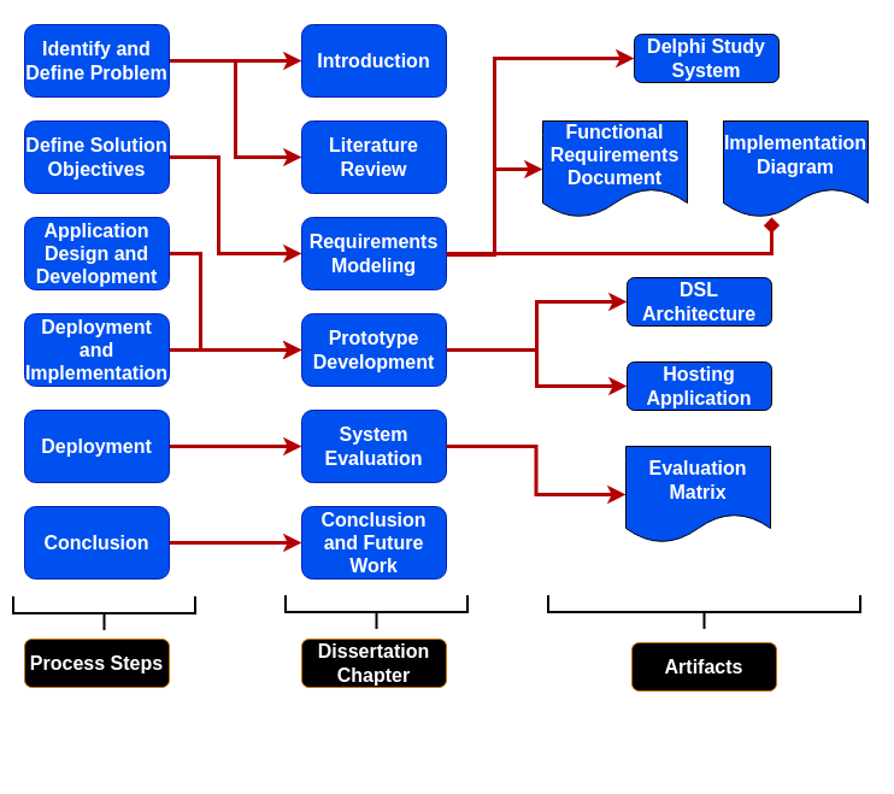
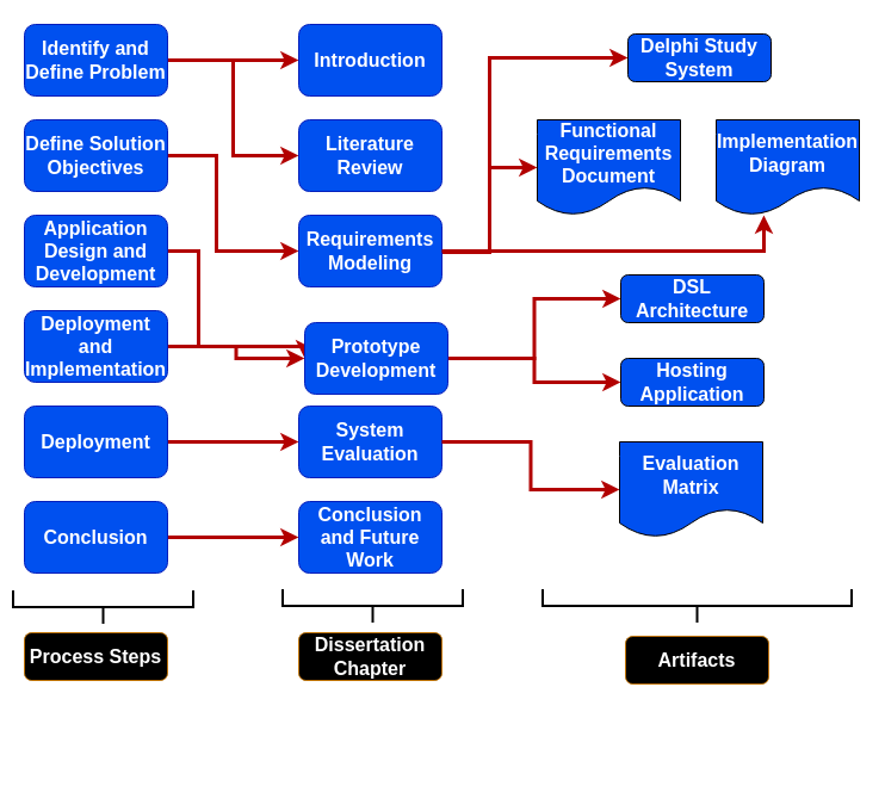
  <mxCell id="0" />
  <mxCell id="1" parent="0" />
  <mxCell id="2" style="edgeStyle=orthogonalEdgeStyle;rounded=0;orthogonalLoop=1;jettySize=auto;html=1;entryX=0;entryY=0.5;entryDx=0;entryDy=0;strokeColor=#B20000;strokeWidth=3;" edge="1" parent="1" source="4" target="15"><mxGeometry relative="1" as="geometry" /></mxCell>
  <mxCell id="3" style="edgeStyle=orthogonalEdgeStyle;rounded=0;orthogonalLoop=1;jettySize=auto;html=1;entryX=0;entryY=0.5;entryDx=0;entryDy=0;strokeColor=#B20000;strokeWidth=3;" edge="1" parent="1" source="4" target="16"><mxGeometry relative="1" as="geometry" /></mxCell>
  <mxCell id="4" value="Identify and Define Problem" style="rounded=1;whiteSpace=wrap;html=1;fontSize=16;labelBackgroundColor=none;fillColor=#0050ef;strokeColor=#001DBC;fontColor=#ffffff;fontStyle=1" parent="1" vertex="1"><mxGeometry x="20" y="20" width="120" height="60" as="geometry" /></mxCell>
  <mxCell id="5" style="edgeStyle=orthogonalEdgeStyle;rounded=0;orthogonalLoop=1;jettySize=auto;html=1;entryX=0;entryY=0.5;entryDx=0;entryDy=0;strokeColor=#B20000;strokeWidth=3;" edge="1" parent="1" source="6" target="19"><mxGeometry relative="1" as="geometry"><Array as="points"><mxPoint x="181" y="130" /><mxPoint x="181" y="210" /></Array></mxGeometry></mxCell>
  <mxCell id="6" value="Define Solution Objectives" style="rounded=1;whiteSpace=wrap;html=1;fontSize=16;labelBackgroundColor=none;fillColor=#0050ef;strokeColor=#001DBC;fontColor=#ffffff;fontStyle=1" parent="1" vertex="1"><mxGeometry x="20" y="100" width="120" height="60" as="geometry" /></mxCell>
  <mxCell id="7" style="edgeStyle=orthogonalEdgeStyle;rounded=0;orthogonalLoop=1;jettySize=auto;html=1;entryX=0;entryY=0.5;entryDx=0;entryDy=0;strokeColor=#B20000;strokeWidth=3;" edge="1" parent="1" source="8" target="22"><mxGeometry relative="1" as="geometry"><Array as="points"><mxPoint x="166" y="210" /><mxPoint x="166" y="290" /></Array></mxGeometry></mxCell>
  <mxCell id="8" value="Application Design and Development" style="rounded=1;whiteSpace=wrap;html=1;fontSize=16;labelBackgroundColor=none;fillColor=#0050ef;strokeColor=#001DBC;fontColor=#ffffff;fontStyle=1" parent="1" vertex="1"><mxGeometry x="20" y="180" width="120" height="60" as="geometry" /></mxCell>
  <mxCell id="9" style="edgeStyle=orthogonalEdgeStyle;rounded=0;orthogonalLoop=1;jettySize=auto;html=1;entryX=0;entryY=0.5;entryDx=0;entryDy=0;fillColor=#e51400;strokeColor=#B20000;strokeWidth=3;" parent="1" source="10" target="22" edge="1"><mxGeometry relative="1" as="geometry" /></mxCell>
  <mxCell id="10" value="Deployment and Implementation" style="rounded=1;whiteSpace=wrap;html=1;fontSize=16;labelBackgroundColor=none;fillColor=#0050ef;strokeColor=#001DBC;fontColor=#ffffff;fontStyle=1" parent="1" vertex="1"><mxGeometry x="20" y="260" width="120" height="60" as="geometry" /></mxCell>
  <mxCell id="11" style="edgeStyle=orthogonalEdgeStyle;rounded=0;orthogonalLoop=1;jettySize=auto;html=1;entryX=0;entryY=0.5;entryDx=0;entryDy=0;fillColor=#e51400;strokeColor=#B20000;strokeWidth=3;" parent="1" source="12" target="23" edge="1"><mxGeometry relative="1" as="geometry" /></mxCell>
  <mxCell id="12" value="Deployment" style="rounded=1;whiteSpace=wrap;html=1;fontSize=16;labelBackgroundColor=none;fillColor=#0050ef;strokeColor=#001DBC;fontColor=#ffffff;fontStyle=1" parent="1" vertex="1"><mxGeometry x="20" y="340" width="120" height="60" as="geometry" /></mxCell>
  <mxCell id="13" style="edgeStyle=orthogonalEdgeStyle;rounded=0;orthogonalLoop=1;jettySize=auto;html=1;entryX=0;entryY=0.5;entryDx=0;entryDy=0;fillColor=#e51400;strokeColor=#B20000;strokeWidth=3;" parent="1" source="14" target="24" edge="1"><mxGeometry relative="1" as="geometry" /></mxCell>
  <mxCell id="14" value="Conclusion" style="rounded=1;whiteSpace=wrap;html=1;fontSize=16;labelBackgroundColor=none;fillColor=#0050ef;strokeColor=#001DBC;fontColor=#ffffff;fontStyle=1" parent="1" vertex="1"><mxGeometry x="20" y="420" width="120" height="60" as="geometry" /></mxCell>
  <mxCell id="15" value="Introduction" style="rounded=1;whiteSpace=wrap;html=1;fontSize=16;labelBackgroundColor=none;fillColor=#0050EF;strokeColor=#001DBC;fontColor=#ffffff;fontStyle=1" parent="1" vertex="1"><mxGeometry x="250" y="20" width="120" height="60" as="geometry" /></mxCell>
  <mxCell id="16" value="Literature Review" style="rounded=1;whiteSpace=wrap;html=1;fontSize=16;labelBackgroundColor=none;fillColor=#0050ef;strokeColor=#001DBC;fontColor=#ffffff;fontStyle=1" parent="1" vertex="1"><mxGeometry x="250" y="100" width="120" height="60" as="geometry" /></mxCell>
  <mxCell id="17" style="edgeStyle=orthogonalEdgeStyle;rounded=0;orthogonalLoop=1;jettySize=auto;html=1;entryX=0;entryY=0.5;entryDx=0;entryDy=0;strokeWidth=3;fillColor=#e51400;strokeColor=#B20000;" parent="1" source="19" target="28" edge="1"><mxGeometry relative="1" as="geometry" /></mxCell>
  <mxCell id="18" style="edgeStyle=orthogonalEdgeStyle;rounded=0;orthogonalLoop=1;jettySize=auto;html=1;entryX=0;entryY=0.5;entryDx=0;entryDy=0;strokeWidth=3;strokeColor=#B20000;" parent="1" target="38" edge="1"><mxGeometry relative="1" as="geometry"><mxPoint x="271" y="210" as="sourcePoint" /><mxPoint x="425" y="16" as="targetPoint" /><Array as="points"><mxPoint x="271" y="211" /><mxPoint x="410" y="211" /><mxPoint x="410" y="48" /></Array></mxGeometry></mxCell>
  <mxCell id="19" value="Requirements Modeling" style="rounded=1;whiteSpace=wrap;html=1;fontSize=16;labelBackgroundColor=none;fillColor=#0050ef;strokeColor=#001DBC;fontColor=#ffffff;fontStyle=1" parent="1" vertex="1"><mxGeometry x="250" y="180" width="120" height="60" as="geometry" /></mxCell>
  <mxCell id="20" style="edgeStyle=orthogonalEdgeStyle;rounded=0;orthogonalLoop=1;jettySize=auto;html=1;entryX=0;entryY=0.5;entryDx=0;entryDy=0;fillColor=#e51400;strokeColor=#B20000;strokeWidth=3;" parent="1" source="22" target="29" edge="1"><mxGeometry relative="1" as="geometry" /></mxCell>
  <mxCell id="21" style="edgeStyle=orthogonalEdgeStyle;rounded=0;orthogonalLoop=1;jettySize=auto;html=1;fillColor=#e51400;strokeColor=#B20000;strokeWidth=3;" parent="1" source="22" target="30" edge="1"><mxGeometry relative="1" as="geometry" /></mxCell>
- <mxCell id="22" value="Prototype Development" style="rounded=1;whiteSpace=wrap;html=1;fontSize=16;labelBackgroundColor=none;fillColor=#0050ef;strokeColor=#001DBC;fontColor=#ffffff;fontStyle=1" parent="1" vertex="1"><mxGeometry x="250" y="260" width="120" height="60" as="geometry" /></mxCell>
+ <mxCell id="22" value="Prototype Development" style="rounded=1;whiteSpace=wrap;html=1;fontSize=16;labelBackgroundColor=none;fillColor=#0050ef;strokeColor=#001DBC;fontColor=#ffffff;fontStyle=1" parent="1" vertex="1"><mxGeometry x="255" y="270" width="120" height="60" as="geometry" /></mxCell>
  <mxCell id="23" value="System Evaluation" style="rounded=1;whiteSpace=wrap;html=1;fontSize=16;labelBackgroundColor=none;fillColor=#0050ef;strokeColor=#001DBC;fontColor=#ffffff;fontStyle=1" parent="1" vertex="1"><mxGeometry x="250" y="340" width="120" height="60" as="geometry" /></mxCell>
  <mxCell id="24" value="Conclusion and Future Work" style="rounded=1;whiteSpace=wrap;html=1;fontSize=16;labelBackgroundColor=none;fillColor=#0050ef;strokeColor=#001DBC;fontColor=#ffffff;fontStyle=1" parent="1" vertex="1"><mxGeometry x="250" y="420" width="120" height="60" as="geometry" /></mxCell>
  <mxCell id="25" value="&lt;b&gt;&lt;font style=&quot;font-size: 16px;&quot;&gt;Process Steps&lt;/font&gt;&lt;/b&gt;" style="rounded=1;whiteSpace=wrap;html=1;fontColor=light-dark(#ffffff, #ededed);fillColor=#000000;strokeColor=#BD7000;" parent="1" vertex="1"><mxGeometry x="20" y="530" width="120" height="40" as="geometry" /></mxCell>
  <mxCell id="26" value="&lt;b&gt;&lt;font style=&quot;font-size: 16px;&quot;&gt;Dissertation Chapter&lt;/font&gt;&lt;/b&gt;" style="rounded=1;whiteSpace=wrap;html=1;fontColor=light-dark(#ffffff, #ededed);fillColor=#000000;strokeColor=#BD7000;" parent="1" vertex="1"><mxGeometry x="250" y="530" width="120" height="40" as="geometry" /></mxCell>
  <mxCell id="27" value="&lt;b&gt;&lt;font style=&quot;font-size: 16px;&quot;&gt;Artifacts&lt;/font&gt;&lt;/b&gt;" style="rounded=1;whiteSpace=wrap;html=1;fontColor=light-dark(#ffffff, #ededed);fillColor=#000000;strokeColor=#BD7000;" parent="1" vertex="1"><mxGeometry x="524" y="533" width="120" height="40" as="geometry" /></mxCell>
  <mxCell id="28" value="Functional Requirements Document" style="shape=document;whiteSpace=wrap;html=1;boundedLbl=1;fillColor=#0050EF;fontColor=#FFFFFF;fontStyle=1;fontSize=16;" parent="1" vertex="1"><mxGeometry x="450" y="100" width="120" height="80" as="geometry" /></mxCell>
  <mxCell id="29" value="DSL Architecture" style="rounded=1;whiteSpace=wrap;html=1;fontSize=16;fontColor=#FFFFFF;fillColor=#0050EF;fontStyle=1" parent="1" vertex="1"><mxGeometry x="520" y="230" width="120" height="40" as="geometry" /></mxCell>
  <mxCell id="30" value="Hosting Application" style="rounded=1;whiteSpace=wrap;html=1;fontColor=#FFFFFF;fontSize=16;fontStyle=1;fillColor=#0050EF;" parent="1" vertex="1"><mxGeometry x="520" y="300" width="120" height="40" as="geometry" /></mxCell>
  <mxCell id="31" value="Implementation &lt;br&gt;Diagram" style="shape=document;whiteSpace=wrap;html=1;boundedLbl=1;fillColor=#0050EF;fontStyle=1;fontSize=16;fontColor=#FFFFFF;" parent="1" vertex="1"><mxGeometry x="600" y="100" width="120" height="80" as="geometry" /></mxCell>
- <mxCell id="32" style="edgeStyle=orthogonalEdgeStyle;rounded=0;orthogonalLoop=1;jettySize=auto;html=1;entryX=0.333;entryY=1;entryDx=0;entryDy=0;entryPerimeter=0;strokeWidth=3;fillColor=#e51400;strokeColor=#B20000;endArrow=diamond;" parent="1" source="19" target="31" edge="1"><mxGeometry relative="1" as="geometry" /></mxCell>
+ <mxCell id="32" style="edgeStyle=orthogonalEdgeStyle;rounded=0;orthogonalLoop=1;jettySize=auto;html=1;entryX=0.333;entryY=1;entryDx=0;entryDy=0;entryPerimeter=0;strokeWidth=3;fillColor=#e51400;strokeColor=#B20000;" parent="1" source="19" target="31" edge="1"><mxGeometry relative="1" as="geometry" /></mxCell>
  <mxCell id="33" style="edgeStyle=orthogonalEdgeStyle;rounded=0;orthogonalLoop=1;jettySize=auto;html=1;entryX=0;entryY=0.5;entryDx=0;entryDy=0;fillColor=#e51400;strokeColor=#B20000;strokeWidth=3;" parent="1" source="23" target="37" edge="1"><mxGeometry relative="1" as="geometry"><mxPoint x="540" y="440" as="targetPoint" /></mxGeometry></mxCell>
  <mxCell id="34" value="" style="strokeWidth=2;html=1;shape=mxgraph.flowchart.annotation_2;align=left;labelPosition=right;pointerEvents=1;rotation=-90;" parent="1" vertex="1"><mxGeometry x="72" y="433" width="28" height="151" as="geometry" /></mxCell>
  <mxCell id="35" value="" style="strokeWidth=2;html=1;shape=mxgraph.flowchart.annotation_2;align=left;labelPosition=right;pointerEvents=1;rotation=-90;" parent="1" vertex="1"><mxGeometry x="298" y="432" width="28" height="151" as="geometry" /></mxCell>
  <mxCell id="36" value="" style="strokeWidth=2;html=1;shape=mxgraph.flowchart.annotation_2;align=left;labelPosition=right;pointerEvents=1;rotation=-90;" parent="1" vertex="1"><mxGeometry x="570" y="378" width="28" height="259" as="geometry" /></mxCell>
  <mxCell id="37" value="Evaluation Matrix" style="shape=document;whiteSpace=wrap;html=1;boundedLbl=1;fillColor=#0050EF;fontColor=#FFFFFF;fontStyle=1;fontSize=16;" parent="1" vertex="1"><mxGeometry x="519" y="370" width="120" height="80" as="geometry" /></mxCell>
  <mxCell id="38" value="Delphi Study System" style="rounded=1;whiteSpace=wrap;html=1;fontColor=#FFFFFF;fontSize=16;fontStyle=1;fillColor=#0050EF;" parent="1" vertex="1"><mxGeometry x="526" y="28" width="120" height="40" as="geometry" /></mxCell>
